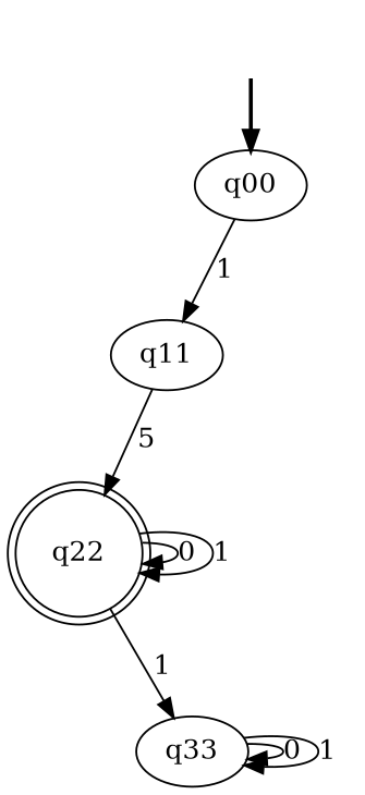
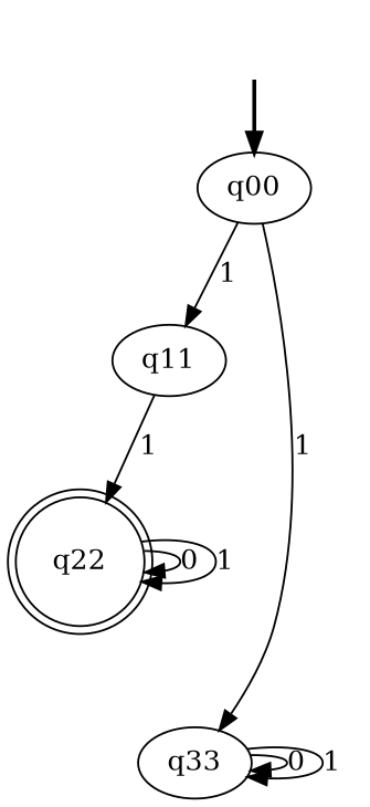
  digraph {
    fake [style=invisible]
    q00 [root=true]
    q11
    q33
    q22 [shape=doublecircle]
    fake -> q00 [style=bold]
    q00 -> q11 [label=1]
-   q22 -> q33 [label=1]
-   q11 -> q22 [label=5]
+   q00 -> q33 [label=1]
+   q11 -> q22 [label=1]
    q33 -> q33 [label=0]
    q33 -> q33 [label=1]
    q22 -> q22 [label=0]
    q22 -> q22 [label=1]
  }
